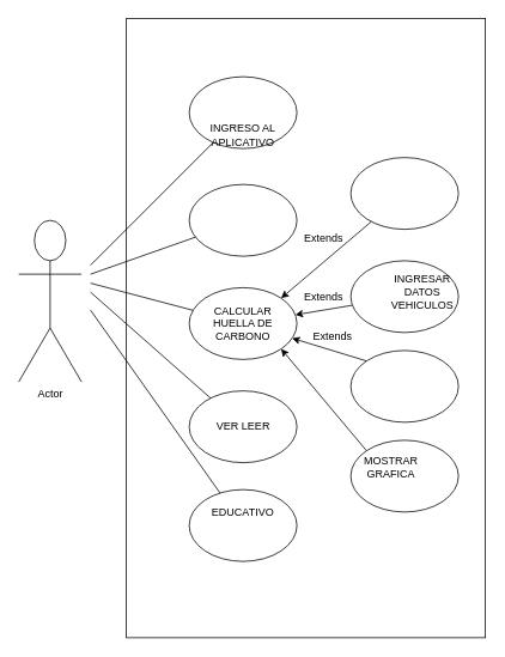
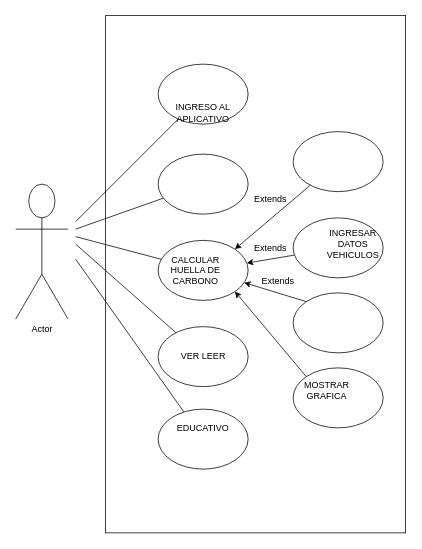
  <mxCell id="0" />
  <mxCell id="1" parent="0" />
  <mxCell id="2" value="" style="rounded=0;whiteSpace=wrap;html=1;" vertex="1" parent="1"><mxGeometry x="140" y="20" width="400" height="690" as="geometry" /></mxCell>
  <mxCell id="3" value="" style="ellipse;whiteSpace=wrap;html=1;" vertex="1" parent="1"><mxGeometry x="210" y="85" width="120" height="80" as="geometry" /></mxCell>
  <mxCell id="4" value="Actor" style="shape=umlActor;verticalLabelPosition=bottom;verticalAlign=top;html=1;outlineConnect=0;" vertex="1" parent="1"><mxGeometry x="20" y="245" width="70" height="180" as="geometry" /></mxCell>
  <mxCell id="5" value="" style="endArrow=none;html=1;" edge="1" parent="1" target="3"><mxGeometry width="50" height="50" relative="1" as="geometry"><mxPoint x="100" y="295" as="sourcePoint" /><mxPoint x="110" y="145" as="targetPoint" /></mxGeometry></mxCell>
  <mxCell id="6" value="&lt;div&gt;INGRESO AL APLICATIVO&lt;/div&gt;" style="text;html=1;strokeColor=none;fillColor=none;align=center;verticalAlign=middle;whiteSpace=wrap;rounded=0;" vertex="1" parent="1"><mxGeometry x="215" y="140" width="110" height="20" as="geometry" /></mxCell>
  <mxCell id="7" value="" style="ellipse;whiteSpace=wrap;html=1;" vertex="1" parent="1"><mxGeometry x="210" y="320" width="120" height="80" as="geometry" /></mxCell>
  <mxCell id="8" value="" style="ellipse;whiteSpace=wrap;html=1;" vertex="1" parent="1"><mxGeometry x="210" y="205" width="120" height="80" as="geometry" /></mxCell>
  <mxCell id="9" value="" style="ellipse;whiteSpace=wrap;html=1;" vertex="1" parent="1"><mxGeometry x="210" y="435" width="120" height="80" as="geometry" /></mxCell>
  <mxCell id="10" value="" style="ellipse;whiteSpace=wrap;html=1;" vertex="1" parent="1"><mxGeometry x="390" y="290" width="120" height="80" as="geometry" /></mxCell>
  <mxCell id="11" value="" style="ellipse;whiteSpace=wrap;html=1;" vertex="1" parent="1"><mxGeometry x="210" y="545" width="120" height="80" as="geometry" /></mxCell>
  <mxCell id="12" value="" style="endArrow=none;html=1;" edge="1" parent="1" target="8"><mxGeometry width="50" height="50" relative="1" as="geometry"><mxPoint x="100" y="305" as="sourcePoint" /><mxPoint x="130" y="285" as="targetPoint" /></mxGeometry></mxCell>
  <mxCell id="13" value="" style="endArrow=none;html=1;" edge="1" parent="1" target="7"><mxGeometry width="50" height="50" relative="1" as="geometry"><mxPoint x="100" y="315" as="sourcePoint" /><mxPoint x="140" y="335" as="targetPoint" /></mxGeometry></mxCell>
  <mxCell id="14" value="" style="endArrow=none;html=1;" edge="1" parent="1" target="9"><mxGeometry width="50" height="50" relative="1" as="geometry"><mxPoint x="100" y="325" as="sourcePoint" /><mxPoint x="210" y="475" as="targetPoint" /></mxGeometry></mxCell>
  <mxCell id="15" value="" style="ellipse;whiteSpace=wrap;html=1;" vertex="1" parent="1"><mxGeometry x="390" y="175" width="120" height="80" as="geometry" /></mxCell>
- <mxCell id="16" value="&lt;div&gt;CALCULAR HUELLA DE CARBONO&lt;/div&gt;" style="text;html=1;strokeColor=none;fillColor=none;align=center;verticalAlign=middle;whiteSpace=wrap;rounded=0;" vertex="1" parent="1"><mxGeometry x="225" y="350" width="90" height="20" as="geometry" /></mxCell>
+ <mxCell id="16" value="&lt;div&gt;CALCULAR HUELLA DE CARBONO&lt;/div&gt;" style="text;html=1;strokeColor=none;fillColor=none;align=center;verticalAlign=middle;whiteSpace=wrap;rounded=0;" vertex="1" parent="1"><mxGeometry x="215" y="350" width="90" height="20" as="geometry" /></mxCell>
  <mxCell id="17" value="VER LEER" style="text;html=1;strokeColor=none;fillColor=none;align=center;verticalAlign=middle;whiteSpace=wrap;rounded=0;" vertex="1" parent="1"><mxGeometry x="217.5" y="450" width="105" height="50" as="geometry" /></mxCell>
  <mxCell id="18" value="" style="endArrow=none;html=1;" edge="1" parent="1" target="11"><mxGeometry width="50" height="50" relative="1" as="geometry"><mxPoint x="100" y="345" as="sourcePoint" /><mxPoint x="140" y="485" as="targetPoint" /></mxGeometry></mxCell>
  <mxCell id="19" value="EDUCATIVO" style="text;html=1;strokeColor=none;fillColor=none;align=center;verticalAlign=middle;whiteSpace=wrap;rounded=0;" vertex="1" parent="1"><mxGeometry x="250" y="560" width="40" height="20" as="geometry" /></mxCell>
  <mxCell id="20" value="" style="endArrow=classic;html=1;entryX=1;entryY=0;entryDx=0;entryDy=0;" edge="1" parent="1" source="15" target="7"><mxGeometry width="50" height="50" relative="1" as="geometry"><mxPoint x="390" y="415" as="sourcePoint" /><mxPoint x="440" y="365" as="targetPoint" /></mxGeometry></mxCell>
  <mxCell id="21" value="&lt;div&gt;Extends&lt;/div&gt;" style="text;html=1;strokeColor=none;fillColor=none;align=center;verticalAlign=middle;whiteSpace=wrap;rounded=0;" vertex="1" parent="1"><mxGeometry x="340" y="255" width="40" height="20" as="geometry" /></mxCell>
  <mxCell id="22" value="" style="endArrow=classic;html=1;" edge="1" parent="1" source="10" target="7"><mxGeometry width="50" height="50" relative="1" as="geometry"><mxPoint x="390" y="385" as="sourcePoint" /><mxPoint x="440" y="335" as="targetPoint" /></mxGeometry></mxCell>
  <mxCell id="23" value="&lt;div&gt;Extends&lt;/div&gt;" style="text;html=1;strokeColor=none;fillColor=none;align=center;verticalAlign=middle;whiteSpace=wrap;rounded=0;" vertex="1" parent="1"><mxGeometry x="340" y="320" width="40" height="20" as="geometry" /></mxCell>
  <mxCell id="24" value="INGRESAR DATOS VEHICULOS" style="text;html=1;strokeColor=none;fillColor=none;align=center;verticalAlign=middle;whiteSpace=wrap;rounded=0;" vertex="1" parent="1"><mxGeometry x="450" y="315" width="40" height="20" as="geometry" /></mxCell>
  <mxCell id="25" value="" style="ellipse;whiteSpace=wrap;html=1;" vertex="1" parent="1"><mxGeometry x="390" y="390" width="120" height="80" as="geometry" /></mxCell>
  <mxCell id="26" value="" style="endArrow=classic;html=1;exitX=0;exitY=0;exitDx=0;exitDy=0;" edge="1" parent="1" source="25" target="7"><mxGeometry width="50" height="50" relative="1" as="geometry"><mxPoint x="350" y="475" as="sourcePoint" /><mxPoint x="310" y="405" as="targetPoint" /></mxGeometry></mxCell>
  <mxCell id="27" value="Extends" style="text;html=1;strokeColor=none;fillColor=none;align=center;verticalAlign=middle;whiteSpace=wrap;rounded=0;" vertex="1" parent="1"><mxGeometry x="350" y="365" width="40" height="20" as="geometry" /></mxCell>
  <mxCell id="28" value="" style="ellipse;whiteSpace=wrap;html=1;" vertex="1" parent="1"><mxGeometry x="390" y="490" width="120" height="80" as="geometry" /></mxCell>
  <mxCell id="29" value="" style="endArrow=classic;html=1;entryX=1;entryY=1;entryDx=0;entryDy=0;exitX=0;exitY=0;exitDx=0;exitDy=0;" edge="1" parent="1" source="28" target="7"><mxGeometry width="50" height="50" relative="1" as="geometry"><mxPoint x="345" y="540" as="sourcePoint" /><mxPoint x="395" y="490" as="targetPoint" /></mxGeometry></mxCell>
  <mxCell id="30" value="MOSTRAR GRAFICA" style="text;html=1;strokeColor=none;fillColor=none;align=center;verticalAlign=middle;whiteSpace=wrap;rounded=0;" vertex="1" parent="1"><mxGeometry x="415" y="510" width="40" height="20" as="geometry" /></mxCell>
